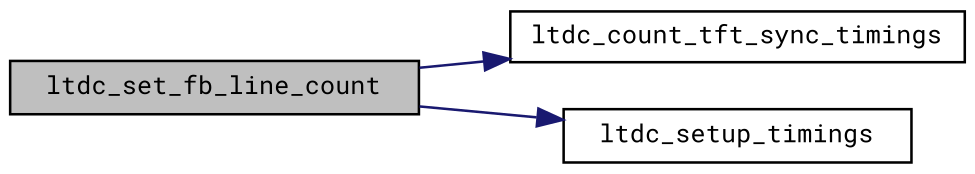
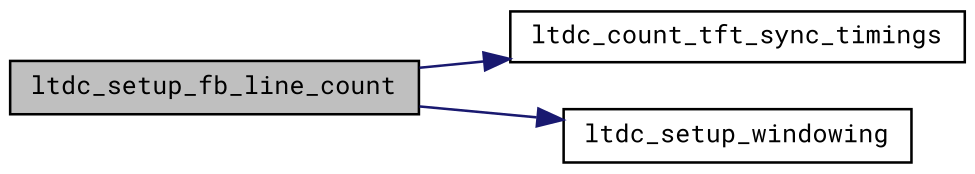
  digraph {
    fontname="Roboto Mono"
    rankdir=LR
    node [color=black fillcolor=white fontname="Roboto Mono" fontsize=10 shape=record style=filled]
    edge [color=midnightblue fontname="Roboto Mono" fontsize=10 labelfontname=Helvetica labelfontsize=10 style=solid]
-   n1 [fillcolor=grey75 fontcolor=black height=0.2 label=ltdc_set_fb_line_count width=0.4]
+   n1 [fillcolor=grey75 fontcolor=black height=0.2 label=ltdc_setup_fb_line_count width=0.4]
    n2 [height=0.2 label=ltdc_count_tft_sync_timings width=0.4]
-   n3 [height=0.2 label=ltdc_setup_timings width=0.4]
+   n3 [height=0.2 label=ltdc_setup_windowing width=0.4]
    n1 -> n2
    n1 -> n3
  }
